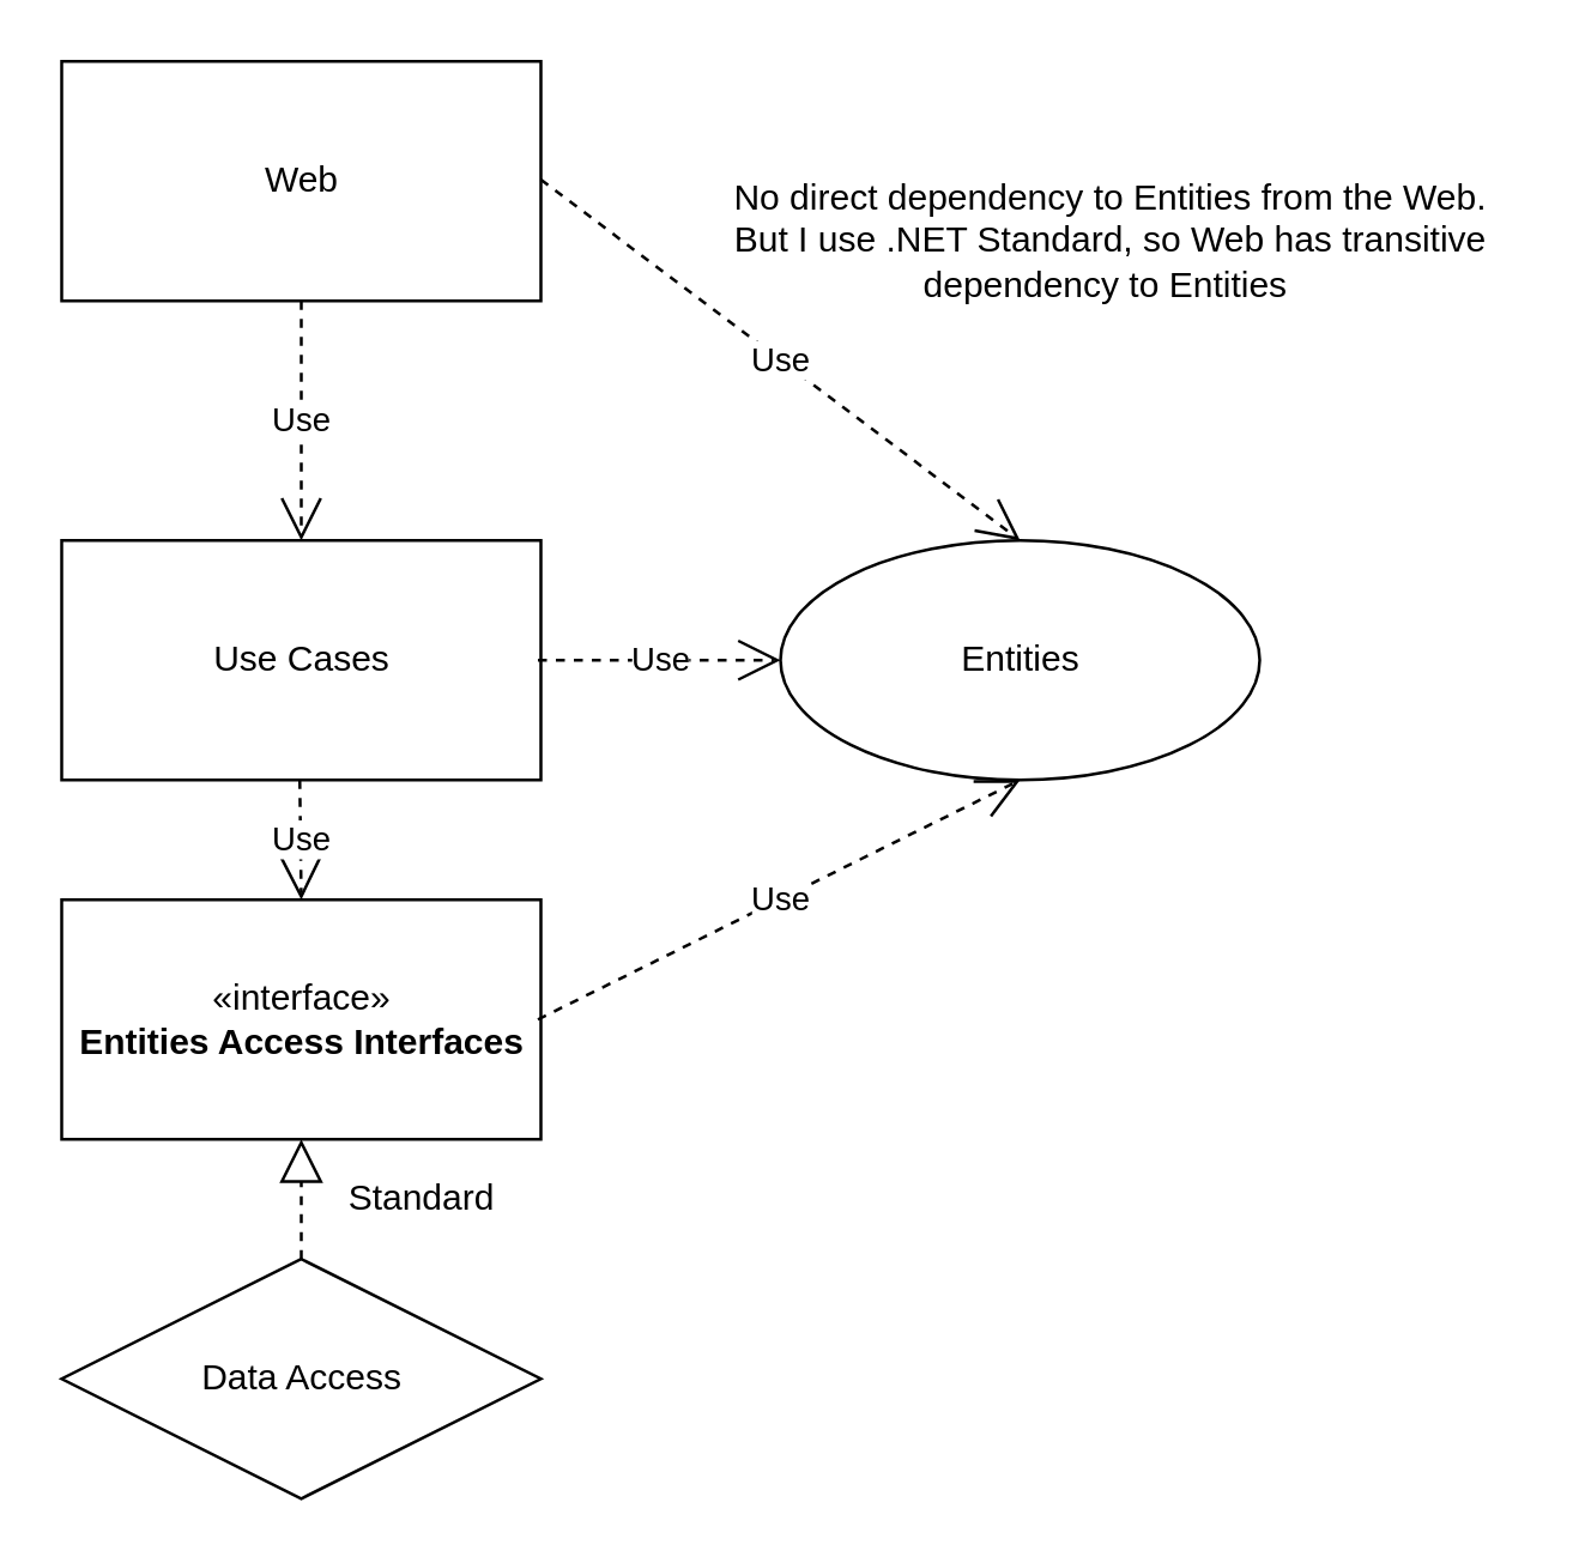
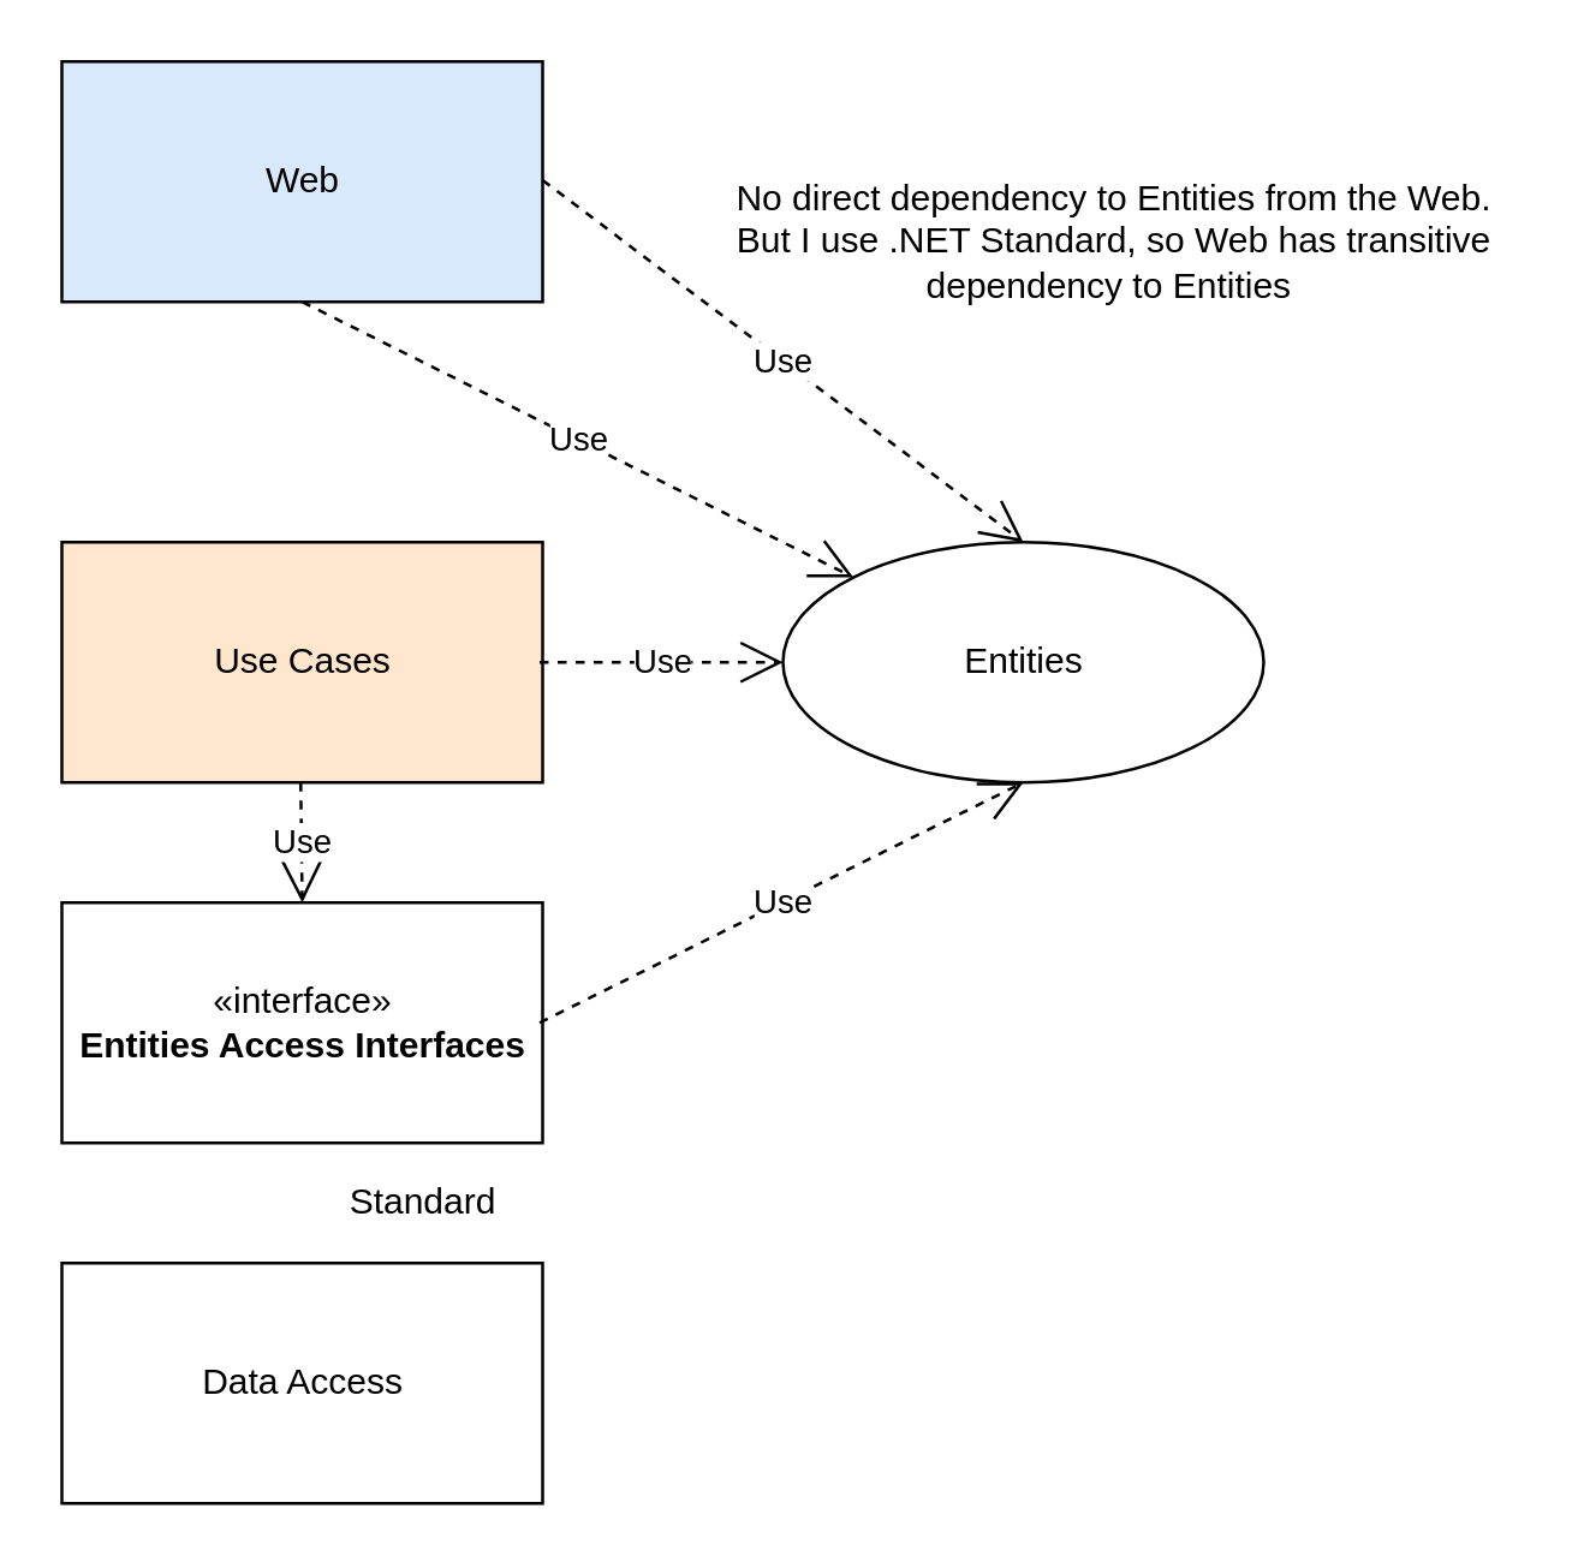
  <mxCell id="0" />
  <mxCell id="1" parent="0" />
- <mxCell id="2" value="Web" style="html=1;" vertex="1" parent="1"><mxGeometry x="20" y="20" width="160" height="80" as="geometry" /></mxCell>
- <mxCell id="3" value="Use Cases" style="html=1;" vertex="1" parent="1"><mxGeometry x="20" y="180" width="160" height="80" as="geometry" /></mxCell>
- <mxCell id="4" value="Data Access" style="rhombus;html=1;" vertex="1" parent="1"><mxGeometry x="20" y="420" width="160" height="80" as="geometry" /></mxCell>
+ <mxCell id="2" value="Web" style="html=1;fillColor=#dae8fc;" vertex="1" parent="1"><mxGeometry x="20" y="20" width="160" height="80" as="geometry" /></mxCell>
+ <mxCell id="3" value="Use Cases" style="html=1;fillColor=#ffe6cc;" vertex="1" parent="1"><mxGeometry x="20" y="180" width="160" height="80" as="geometry" /></mxCell>
+ <mxCell id="4" value="Data Access" style="html=1;" vertex="1" parent="1"><mxGeometry x="20" y="420" width="160" height="80" as="geometry" /></mxCell>
  <mxCell id="5" value="Entities" style="ellipse;html=1;" vertex="1" parent="1"><mxGeometry x="260" y="180" width="160" height="80" as="geometry" /></mxCell>
- <mxCell id="6" value="Use" style="endArrow=open;endSize=12;dashed=1;html=1;exitX=0.5;exitY=1;exitDx=0;exitDy=0;entryX=0.5;entryY=0;entryDx=0;entryDy=0;" edge="1" parent="1" source="2" target="3"><mxGeometry width="160" relative="1" as="geometry"><mxPoint x="250" y="60" as="sourcePoint" /><mxPoint x="410" y="60" as="targetPoint" /></mxGeometry></mxCell>
+ <mxCell id="6" value="Use" style="endArrow=open;endSize=12;dashed=1;html=1;exitX=0.5;exitY=1;exitDx=0;exitDy=0;" edge="1" parent="1" source="2" target="5"><mxGeometry width="160" relative="1" as="geometry"><mxPoint x="250" y="60" as="sourcePoint" /><mxPoint x="410" y="60" as="targetPoint" /></mxGeometry></mxCell>
  <mxCell id="7" value="Use" style="endArrow=open;endSize=12;dashed=1;html=1;exitX=0.5;exitY=1;exitDx=0;exitDy=0;entryX=0;entryY=0.5;entryDx=0;entryDy=0;" edge="1" parent="1" target="5"><mxGeometry width="160" relative="1" as="geometry"><mxPoint x="179" y="220" as="sourcePoint" /><mxPoint x="179" y="300" as="targetPoint" /></mxGeometry></mxCell>
  <mxCell id="8" value="Use" style="endArrow=open;endSize=12;dashed=1;html=1;entryX=0.5;entryY=0;entryDx=0;entryDy=0;" edge="1" parent="1" target="5"><mxGeometry width="160" relative="1" as="geometry"><mxPoint x="180" y="59.5" as="sourcePoint" /><mxPoint x="340" y="59.5" as="targetPoint" /></mxGeometry></mxCell>
  <mxCell id="9" value="No direct dependency to Entities from the Web.&lt;br&gt;But I use .NET Standard, so Web has transitive&lt;br&gt;dependency to Entities&amp;nbsp;&lt;br&gt;" style="text;html=1;align=center;verticalAlign=middle;resizable=0;points=[];autosize=1;" vertex="1" parent="1"><mxGeometry x="235" y="55" width="270" height="50" as="geometry" /></mxCell>
  <mxCell id="10" value="«interface»&lt;br&gt;&lt;b&gt;Entities Access Interfaces&lt;/b&gt;" style="html=1;" vertex="1" parent="1"><mxGeometry x="20" y="300" width="160" height="80" as="geometry" /></mxCell>
  <mxCell id="11" value="Use" style="endArrow=open;endSize=12;dashed=1;html=1;exitX=0.5;exitY=1;exitDx=0;exitDy=0;" edge="1" parent="1"><mxGeometry width="160" relative="1" as="geometry"><mxPoint x="99.5" y="260" as="sourcePoint" /><mxPoint x="100" y="300" as="targetPoint" /></mxGeometry></mxCell>
- <mxCell id="12" value="" style="endArrow=block;dashed=1;endFill=0;endSize=12;html=1;exitX=0.5;exitY=0;exitDx=0;exitDy=0;entryX=0.5;entryY=1;entryDx=0;entryDy=0;" edge="1" parent="1" source="4" target="10"><mxGeometry width="160" relative="1" as="geometry"><mxPoint x="290" y="420" as="sourcePoint" /><mxPoint x="450" y="420" as="targetPoint" /></mxGeometry></mxCell>
  <mxCell id="13" value="Use" style="endArrow=open;endSize=12;dashed=1;html=1;exitX=0.5;exitY=1;exitDx=0;exitDy=0;entryX=0.5;entryY=1;entryDx=0;entryDy=0;" edge="1" parent="1" target="5"><mxGeometry width="160" relative="1" as="geometry"><mxPoint x="179" y="340" as="sourcePoint" /><mxPoint x="179" y="420" as="targetPoint" /></mxGeometry></mxCell>
  <mxCell id="14" value="Standard" style="text;html=1;align=center;verticalAlign=middle;resizable=0;points=[];autosize=1;" vertex="1" parent="1"><mxGeometry x="100" y="390" width="80" height="20" as="geometry" /></mxCell>
